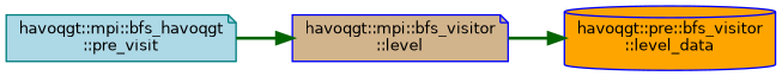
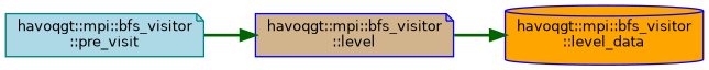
  digraph {
    rankdir=LR
    node [color=blue fontname=Helvetica fontsize=10 shape=note style=filled]
    edge [color=darkgreen fontname=Helvetica fontsize=10 labelfontname=Helvetica labelfontsize=10 style=bold]
-   n1 [color=teal fillcolor=lightblue fontcolor=black height=0.2 label="havoqgt::mpi::bfs_havoqgt\l::pre_visit" width=0.4]
+   n1 [color=teal fillcolor=lightblue fontcolor=black height=0.2 label="havoqgt::mpi::bfs_visitor\l::pre_visit" width=0.4]
    n2 [fillcolor=tan height=0.2 label="havoqgt::mpi::bfs_visitor\l::level" width=0.4]
-   n3 [fillcolor=orange height=0.2 label="havoqgt::pre::bfs_visitor\l::level_data" shape=cylinder width=0.4]
+   n3 [fillcolor=orange height=0.2 label="havoqgt::mpi::bfs_visitor\l::level_data" shape=cylinder width=0.4]
    n1 -> n2
    n2 -> n3
  }
